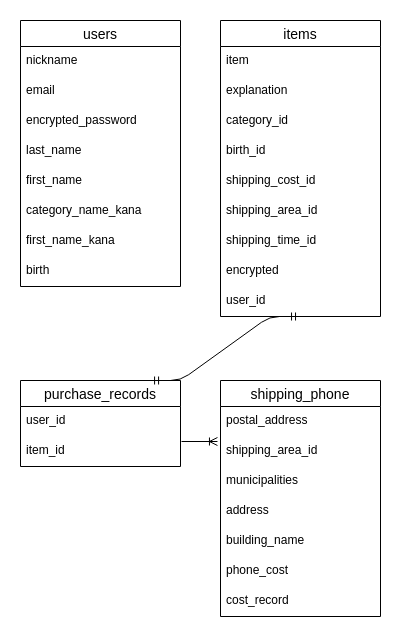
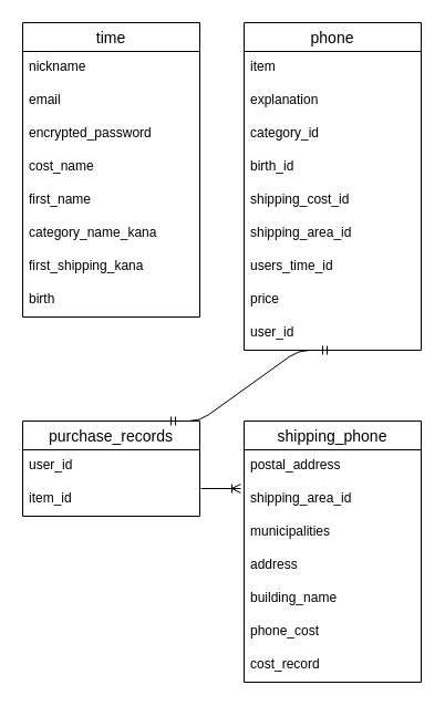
  <mxCell id="0" />
  <mxCell id="1" parent="0" />
- <mxCell id="2" value="users" style="swimlane;fontStyle=0;childLayout=stackLayout;horizontal=1;startSize=26;horizontalStack=0;resizeParent=1;resizeParentMax=0;resizeLast=0;collapsible=1;marginBottom=0;align=center;fontSize=14;" vertex="1" parent="1"><mxGeometry y="20" width="160" height="266" as="geometry" x="20" /></mxCell>
+ <mxCell id="2" value="time" style="swimlane;fontStyle=0;childLayout=stackLayout;horizontal=1;startSize=26;horizontalStack=0;resizeParent=1;resizeParentMax=0;resizeLast=0;collapsible=1;marginBottom=0;align=center;fontSize=14;" vertex="1" parent="1"><mxGeometry y="20" width="160" height="266" as="geometry" x="20" /></mxCell>
  <mxCell id="3" value="nickname" style="text;strokeColor=none;fillColor=none;spacingLeft=4;spacingRight=4;overflow=hidden;rotatable=0;points=[[0,0.5],[1,0.5]];portConstraint=eastwest;fontSize=12;" vertex="1" parent="2"><mxGeometry y="26" width="160" height="30" as="geometry" /></mxCell>
  <mxCell id="4" value="email" style="text;strokeColor=none;fillColor=none;spacingLeft=4;spacingRight=4;overflow=hidden;rotatable=0;points=[[0,0.5],[1,0.5]];portConstraint=eastwest;fontSize=12;" vertex="1" parent="2"><mxGeometry y="56" width="160" height="30" as="geometry" /></mxCell>
  <mxCell id="5" value="encrypted_password" style="text;strokeColor=none;fillColor=none;spacingLeft=4;spacingRight=4;overflow=hidden;rotatable=0;points=[[0,0.5],[1,0.5]];portConstraint=eastwest;fontSize=12;" vertex="1" parent="2"><mxGeometry y="86" width="160" height="30" as="geometry" /></mxCell>
- <mxCell id="6" value="last_name" style="text;strokeColor=none;fillColor=none;spacingLeft=4;spacingRight=4;overflow=hidden;rotatable=0;points=[[0,0.5],[1,0.5]];portConstraint=eastwest;fontSize=12;" vertex="1" parent="2"><mxGeometry y="116" width="160" height="30" as="geometry" /></mxCell>
+ <mxCell id="6" value="cost_name" style="text;strokeColor=none;fillColor=none;spacingLeft=4;spacingRight=4;overflow=hidden;rotatable=0;points=[[0,0.5],[1,0.5]];portConstraint=eastwest;fontSize=12;" vertex="1" parent="2"><mxGeometry y="116" width="160" height="30" as="geometry" /></mxCell>
  <mxCell id="7" value="first_name" style="text;strokeColor=none;fillColor=none;spacingLeft=4;spacingRight=4;overflow=hidden;rotatable=0;points=[[0,0.5],[1,0.5]];portConstraint=eastwest;fontSize=12;" vertex="1" parent="2"><mxGeometry y="146" width="160" height="30" as="geometry" /></mxCell>
  <mxCell id="8" value="category_name_kana" style="text;strokeColor=none;fillColor=none;spacingLeft=4;spacingRight=4;overflow=hidden;rotatable=0;points=[[0,0.5],[1,0.5]];portConstraint=eastwest;fontSize=12;" vertex="1" parent="2"><mxGeometry y="176" width="160" height="30" as="geometry" /></mxCell>
- <mxCell id="9" value="first_name_kana" style="text;strokeColor=none;fillColor=none;spacingLeft=4;spacingRight=4;overflow=hidden;rotatable=0;points=[[0,0.5],[1,0.5]];portConstraint=eastwest;fontSize=12;" vertex="1" parent="2"><mxGeometry y="206" width="160" height="30" as="geometry" /></mxCell>
+ <mxCell id="9" value="first_shipping_kana" style="text;strokeColor=none;fillColor=none;spacingLeft=4;spacingRight=4;overflow=hidden;rotatable=0;points=[[0,0.5],[1,0.5]];portConstraint=eastwest;fontSize=12;" vertex="1" parent="2"><mxGeometry y="206" width="160" height="30" as="geometry" /></mxCell>
  <mxCell id="10" value="birth" style="text;strokeColor=none;fillColor=none;spacingLeft=4;spacingRight=4;overflow=hidden;rotatable=0;points=[[0,0.5],[1,0.5]];portConstraint=eastwest;fontSize=12;" vertex="1" parent="2"><mxGeometry y="236" width="160" height="30" as="geometry" /></mxCell>
- <mxCell id="11" value="items" style="swimlane;fontStyle=0;childLayout=stackLayout;horizontal=1;startSize=26;horizontalStack=0;resizeParent=1;resizeParentMax=0;resizeLast=0;collapsible=1;marginBottom=0;align=center;fontSize=14;" vertex="1" parent="1"><mxGeometry x="220" y="20" width="160" height="296" as="geometry" /></mxCell>
+ <mxCell id="11" value="phone" style="swimlane;fontStyle=0;childLayout=stackLayout;horizontal=1;startSize=26;horizontalStack=0;resizeParent=1;resizeParentMax=0;resizeLast=0;collapsible=1;marginBottom=0;align=center;fontSize=14;" vertex="1" parent="1"><mxGeometry x="220" y="20" width="160" height="296" as="geometry" /></mxCell>
  <mxCell id="12" value="item" style="text;strokeColor=none;fillColor=none;spacingLeft=4;spacingRight=4;overflow=hidden;rotatable=0;points=[[0,0.5],[1,0.5]];portConstraint=eastwest;fontSize=12;" vertex="1" parent="11"><mxGeometry y="26" width="160" height="30" as="geometry" /></mxCell>
  <mxCell id="13" value="explanation" style="text;strokeColor=none;fillColor=none;spacingLeft=4;spacingRight=4;overflow=hidden;rotatable=0;points=[[0,0.5],[1,0.5]];portConstraint=eastwest;fontSize=12;" vertex="1" parent="11"><mxGeometry y="56" width="160" height="30" as="geometry" /></mxCell>
  <mxCell id="14" value="category_id" style="text;strokeColor=none;fillColor=none;spacingLeft=4;spacingRight=4;overflow=hidden;rotatable=0;points=[[0,0.5],[1,0.5]];portConstraint=eastwest;fontSize=12;" vertex="1" parent="11"><mxGeometry y="86" width="160" height="30" as="geometry" /></mxCell>
  <mxCell id="15" value="birth_id" style="text;strokeColor=none;fillColor=none;spacingLeft=4;spacingRight=4;overflow=hidden;rotatable=0;points=[[0,0.5],[1,0.5]];portConstraint=eastwest;fontSize=12;" vertex="1" parent="11"><mxGeometry y="116" width="160" height="30" as="geometry" /></mxCell>
  <mxCell id="16" value="shipping_cost_id" style="text;strokeColor=none;fillColor=none;spacingLeft=4;spacingRight=4;overflow=hidden;rotatable=0;points=[[0,0.5],[1,0.5]];portConstraint=eastwest;fontSize=12;" vertex="1" parent="11"><mxGeometry y="146" width="160" height="30" as="geometry" /></mxCell>
  <mxCell id="17" value="shipping_area_id" style="text;strokeColor=none;fillColor=none;spacingLeft=4;spacingRight=4;overflow=hidden;rotatable=0;points=[[0,0.5],[1,0.5]];portConstraint=eastwest;fontSize=12;" vertex="1" parent="11"><mxGeometry y="176" width="160" height="30" as="geometry" /></mxCell>
- <mxCell id="18" value="shipping_time_id" style="text;strokeColor=none;fillColor=none;spacingLeft=4;spacingRight=4;overflow=hidden;rotatable=0;points=[[0,0.5],[1,0.5]];portConstraint=eastwest;fontSize=12;" vertex="1" parent="11"><mxGeometry y="206" width="160" height="30" as="geometry" /></mxCell>
- <mxCell id="19" value="encrypted" style="text;strokeColor=none;fillColor=none;spacingLeft=4;spacingRight=4;overflow=hidden;rotatable=0;points=[[0,0.5],[1,0.5]];portConstraint=eastwest;fontSize=12;" vertex="1" parent="11"><mxGeometry y="236" width="160" height="30" as="geometry" /></mxCell>
+ <mxCell id="18" value="users_time_id" style="text;strokeColor=none;fillColor=none;spacingLeft=4;spacingRight=4;overflow=hidden;rotatable=0;points=[[0,0.5],[1,0.5]];portConstraint=eastwest;fontSize=12;" vertex="1" parent="11"><mxGeometry y="206" width="160" height="30" as="geometry" /></mxCell>
+ <mxCell id="19" value="price" style="text;strokeColor=none;fillColor=none;spacingLeft=4;spacingRight=4;overflow=hidden;rotatable=0;points=[[0,0.5],[1,0.5]];portConstraint=eastwest;fontSize=12;" vertex="1" parent="11"><mxGeometry y="236" width="160" height="30" as="geometry" /></mxCell>
  <mxCell id="20" value="user_id" style="text;strokeColor=none;fillColor=none;spacingLeft=4;spacingRight=4;overflow=hidden;rotatable=0;points=[[0,0.5],[1,0.5]];portConstraint=eastwest;fontSize=12;" vertex="1" parent="11"><mxGeometry y="266" width="160" height="30" as="geometry" /></mxCell>
  <mxCell id="21" value="purchase_records" style="swimlane;fontStyle=0;childLayout=stackLayout;horizontal=1;startSize=26;horizontalStack=0;resizeParent=1;resizeParentMax=0;resizeLast=0;collapsible=1;marginBottom=0;align=center;fontSize=14;" vertex="1" parent="1"><mxGeometry y="380" width="160" height="86" as="geometry" x="20" /></mxCell>
  <mxCell id="22" value="user_id" style="text;strokeColor=none;fillColor=none;spacingLeft=4;spacingRight=4;overflow=hidden;rotatable=0;points=[[0,0.5],[1,0.5]];portConstraint=eastwest;fontSize=12;" vertex="1" parent="21"><mxGeometry y="26" width="160" height="30" as="geometry" /></mxCell>
  <mxCell id="23" value="item_id" style="text;strokeColor=none;fillColor=none;spacingLeft=4;spacingRight=4;overflow=hidden;rotatable=0;points=[[0,0.5],[1,0.5]];portConstraint=eastwest;fontSize=12;" vertex="1" parent="21"><mxGeometry y="56" width="160" height="30" as="geometry" /></mxCell>
  <mxCell id="24" value="shipping_phone" style="swimlane;fontStyle=0;childLayout=stackLayout;horizontal=1;startSize=26;horizontalStack=0;resizeParent=1;resizeParentMax=0;resizeLast=0;collapsible=1;marginBottom=0;align=center;fontSize=14;" vertex="1" parent="1"><mxGeometry x="220" y="380" width="160" height="236" as="geometry" /></mxCell>
  <mxCell id="25" value="postal_address" style="text;strokeColor=none;fillColor=none;spacingLeft=4;spacingRight=4;overflow=hidden;rotatable=0;points=[[0,0.5],[1,0.5]];portConstraint=eastwest;fontSize=12;" vertex="1" parent="24"><mxGeometry y="26" width="160" height="30" as="geometry" /></mxCell>
  <mxCell id="26" value="shipping_area_id" style="text;strokeColor=none;fillColor=none;spacingLeft=4;spacingRight=4;overflow=hidden;rotatable=0;points=[[0,0.5],[1,0.5]];portConstraint=eastwest;fontSize=12;" vertex="1" parent="24"><mxGeometry y="56" width="160" height="30" as="geometry" /></mxCell>
  <mxCell id="27" value="municipalities" style="text;strokeColor=none;fillColor=none;spacingLeft=4;spacingRight=4;overflow=hidden;rotatable=0;points=[[0,0.5],[1,0.5]];portConstraint=eastwest;fontSize=12;" vertex="1" parent="24"><mxGeometry y="86" width="160" height="30" as="geometry" /></mxCell>
  <mxCell id="28" value="address" style="text;strokeColor=none;fillColor=none;spacingLeft=4;spacingRight=4;overflow=hidden;rotatable=0;points=[[0,0.5],[1,0.5]];portConstraint=eastwest;fontSize=12;" vertex="1" parent="24"><mxGeometry y="116" width="160" height="30" as="geometry" /></mxCell>
  <mxCell id="29" value="building_name" style="text;strokeColor=none;fillColor=none;spacingLeft=4;spacingRight=4;overflow=hidden;rotatable=0;points=[[0,0.5],[1,0.5]];portConstraint=eastwest;fontSize=12;" vertex="1" parent="24"><mxGeometry y="146" width="160" height="30" as="geometry" /></mxCell>
  <mxCell id="30" value="phone_cost" style="text;strokeColor=none;fillColor=none;spacingLeft=4;spacingRight=4;overflow=hidden;rotatable=0;points=[[0,0.5],[1,0.5]];portConstraint=eastwest;fontSize=12;" vertex="1" parent="24"><mxGeometry y="176" width="160" height="30" as="geometry" /></mxCell>
  <mxCell id="31" value="cost_record" style="text;strokeColor=none;fillColor=none;spacingLeft=4;spacingRight=4;overflow=hidden;rotatable=0;points=[[0,0.5],[1,0.5]];portConstraint=eastwest;fontSize=12;" vertex="1" parent="24"><mxGeometry y="206" width="160" height="30" as="geometry" /></mxCell>
  <mxCell id="32" value="" style="edgeStyle=entityRelationEdgeStyle;fontSize=12;html=1;endArrow=ERoneToMany;entryX=-0.019;entryY=0.167;entryDx=0;entryDy=0;entryPerimeter=0;" edge="1" parent="1" target="26"><mxGeometry width="100" height="100" relative="1" as="geometry"><mxPoint x="181" y="441" as="sourcePoint" /><mxPoint x="230" y="350" as="targetPoint" /></mxGeometry></mxCell>
  <mxCell id="33" value="" style="edgeStyle=entityRelationEdgeStyle;fontSize=12;html=1;endArrow=ERmandOne;startArrow=ERmandOne;exitX=0.813;exitY=0;exitDx=0;exitDy=0;exitPerimeter=0;entryX=0.494;entryY=1;entryDx=0;entryDy=0;entryPerimeter=0;" edge="1" parent="1" source="21" target="20"><mxGeometry width="100" height="100" relative="1" as="geometry"><mxPoint x="130" y="360" as="sourcePoint" /><mxPoint x="301" y="270" as="targetPoint" /></mxGeometry></mxCell>
